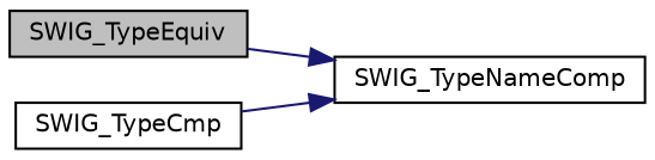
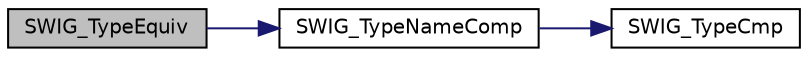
  digraph {
    rankdir=LR
    node [color=black fillcolor=white fontname=Helvetica fontsize=10 shape=record style=filled]
    edge [color=midnightblue fontname=Helvetica fontsize=10 labelfontname=Helvetica labelfontsize=10 style=solid]
    n1 [fillcolor=grey75 fontcolor=black height=0.2 label=SWIG_TypeEquiv width=0.4]
    n2 [height=0.2 label=SWIG_TypeNameComp width=0.4]
    n3 [height=0.2 label=SWIG_TypeCmp width=0.4]
    n1 -> n2
-   n3 -> n2
+   n2 -> n3
  }
